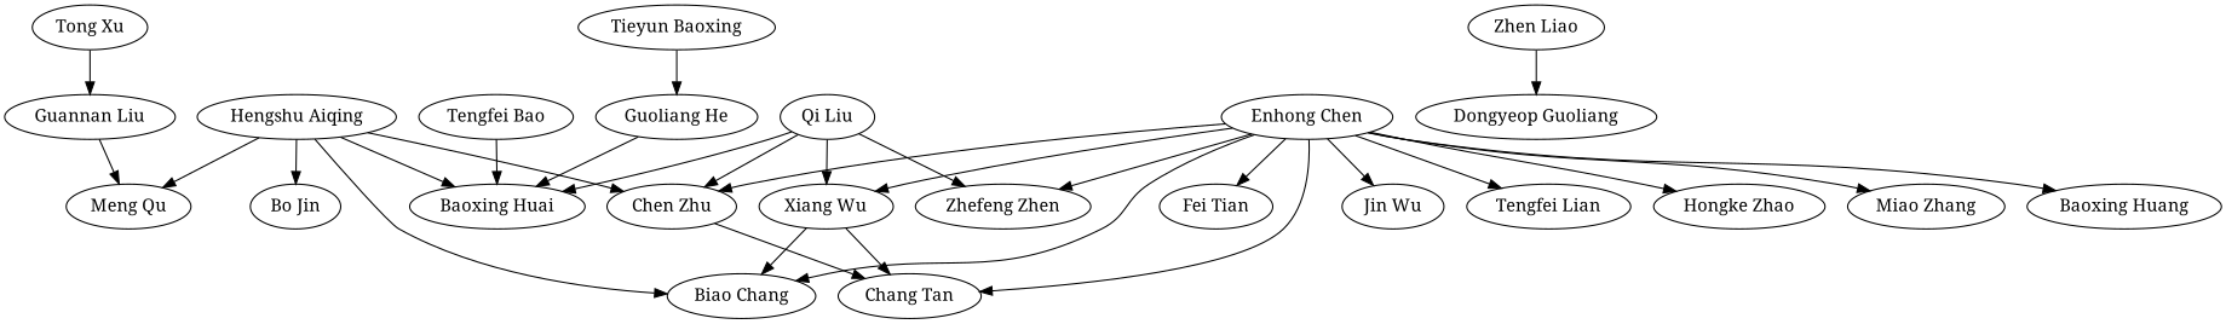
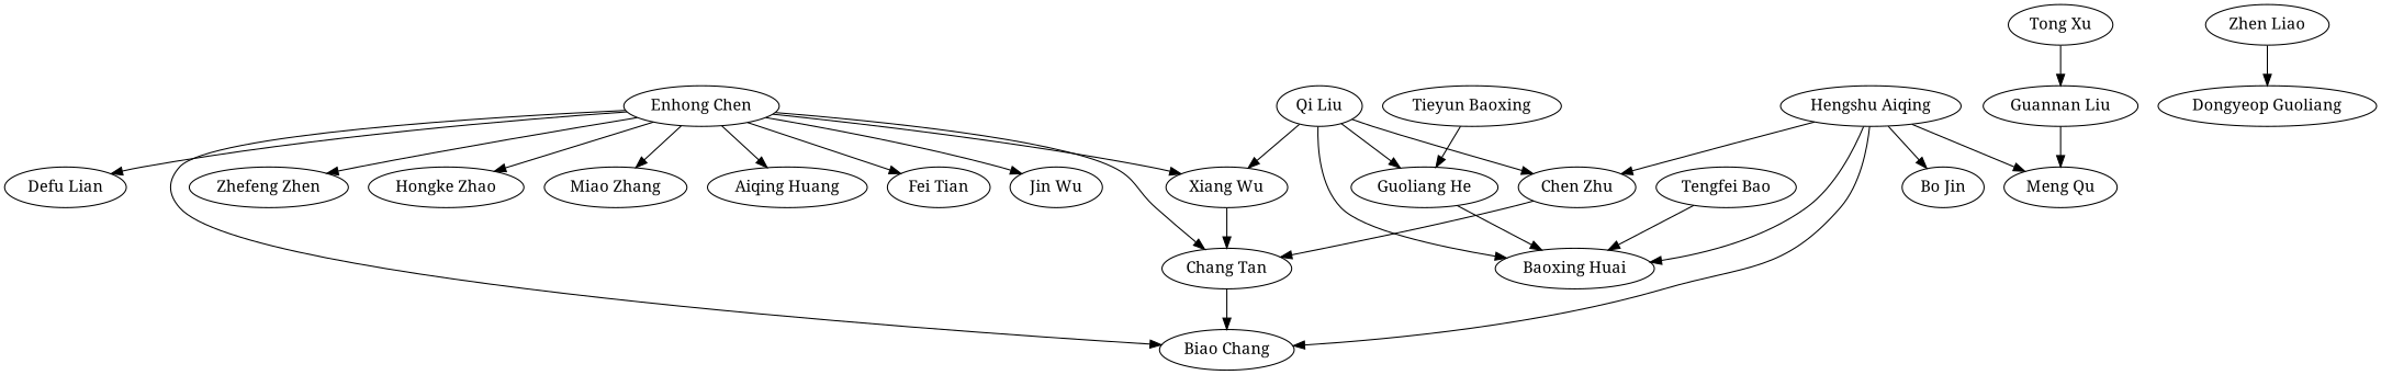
  strict digraph {
    fontname="Noto Serif"
    node [fontname="Noto Serif"]
    edge [fontname="Noto Serif"]
    "Qi Liu"
    "Xiang Wu"
    n3 [label="Zhefeng Zhen"]
    "Baoxing Huai"
    "Chen Zhu"
    "Chang Tan"
    "Biao Chang"
    "Enhong Chen"
    "Hongke Zhao"
    "Miao Zhang"
-   "Aiqing Huang" [label="Baoxing Huang"]
+   "Aiqing Huang"
    "Fei Tian"
    n13 [label="Jin Wu"]
-   "Defu Lian" [label="Tengfei Lian"]
+   "Defu Lian"
    n15 [label="Hengshu Aiqing"]
    "Meng Qu"
    "Bo Jin"
    "Tong Xu"
    "Guannan Liu"
    "Tengfei Bao"
    n21 [label="Tieyun Baoxing"]
    "Guoliang He"
    n23 [label="Dongyeop Guoliang"]
    "Zhen Liao"
    "Qi Liu" -> "Xiang Wu"
-   "Qi Liu" -> n3
+   "Qi Liu" -> "Guoliang He"
    "Qi Liu" -> "Baoxing Huai"
    "Qi Liu" -> "Chen Zhu"
    "Xiang Wu" -> "Chang Tan"
    "Chen Zhu" -> "Chang Tan"
-   "Xiang Wu" -> "Biao Chang"
+   "Chang Tan" -> "Biao Chang"
    "Enhong Chen" -> "Xiang Wu"
    "Enhong Chen" -> n3
-   "Enhong Chen" -> "Chen Zhu"
    "Enhong Chen" -> "Chang Tan"
    "Enhong Chen" -> "Biao Chang"
    "Enhong Chen" -> "Hongke Zhao"
    "Enhong Chen" -> "Miao Zhang"
    "Enhong Chen" -> "Aiqing Huang"
    "Enhong Chen" -> "Fei Tian"
    "Enhong Chen" -> n13
    "Enhong Chen" -> "Defu Lian"
    n15 -> "Baoxing Huai"
    n15 -> "Chen Zhu"
    n15 -> "Biao Chang"
    n15 -> "Meng Qu"
    n15 -> "Bo Jin"
    "Tong Xu" -> "Guannan Liu"
    "Guannan Liu" -> "Meng Qu"
    "Tengfei Bao" -> "Baoxing Huai"
    n21 -> "Guoliang He"
    "Guoliang He" -> "Baoxing Huai"
    "Zhen Liao" -> n23
  }
